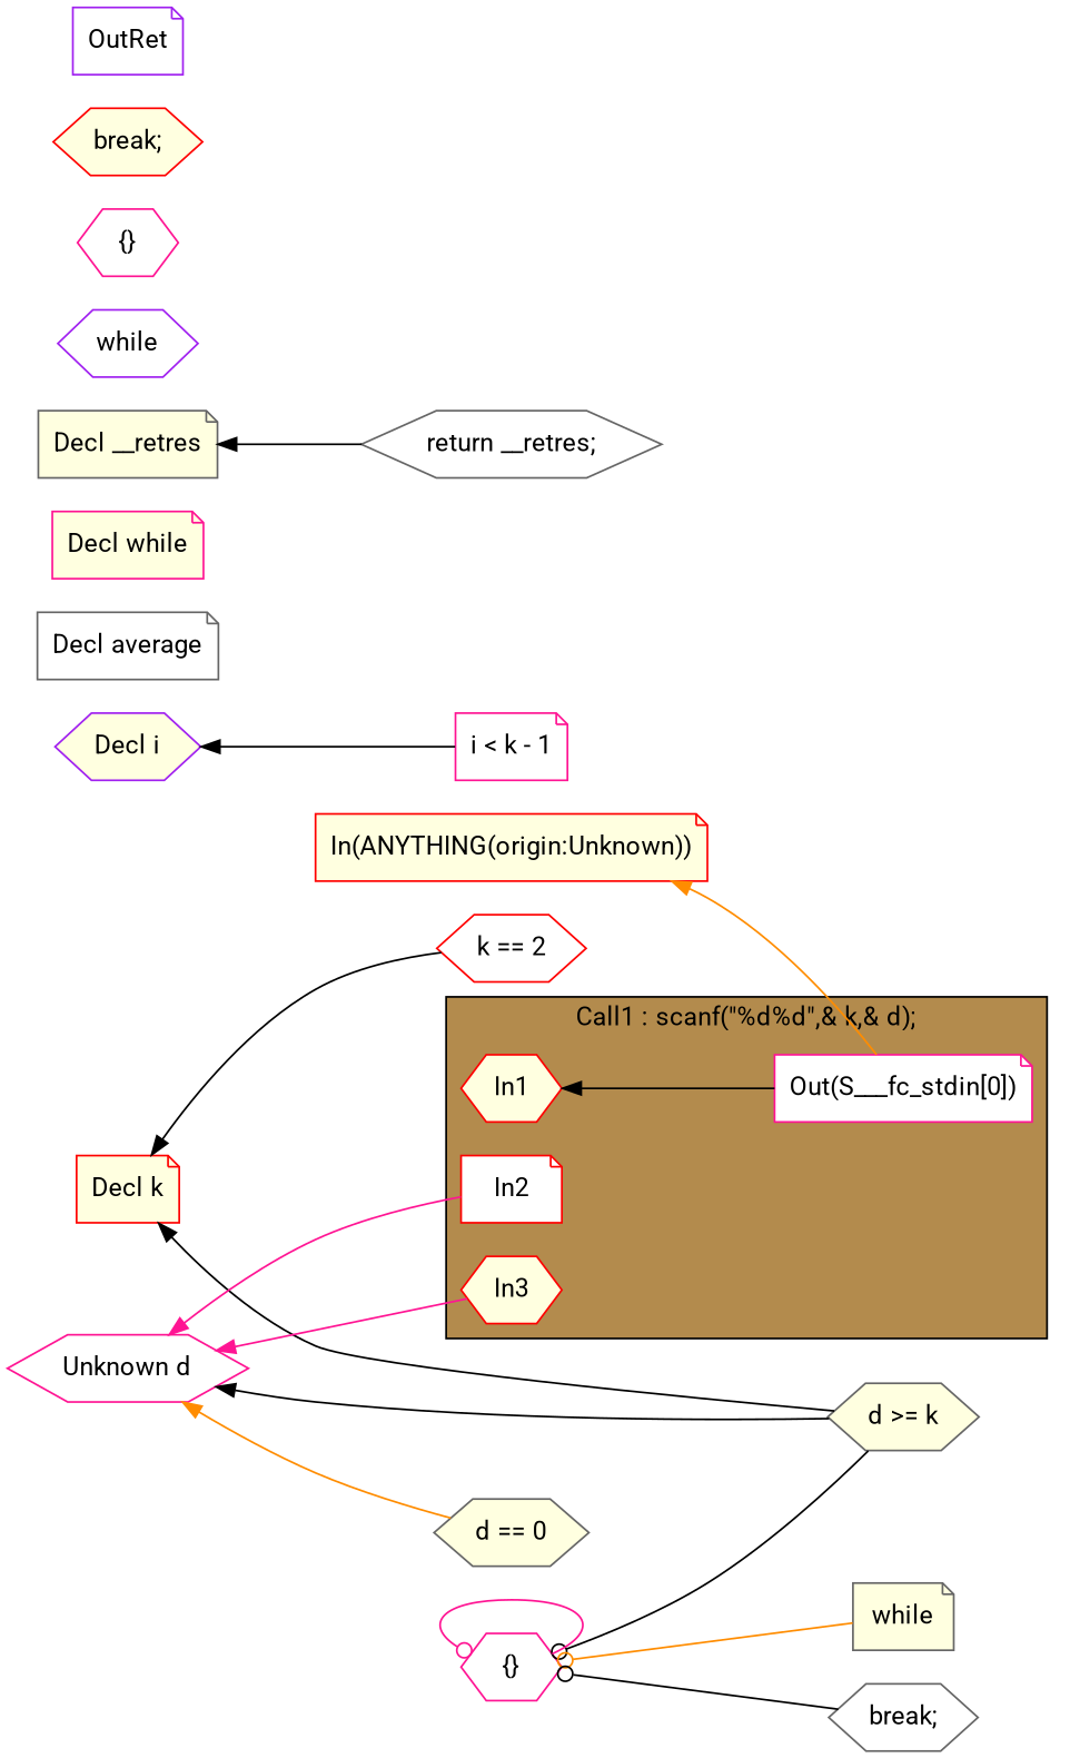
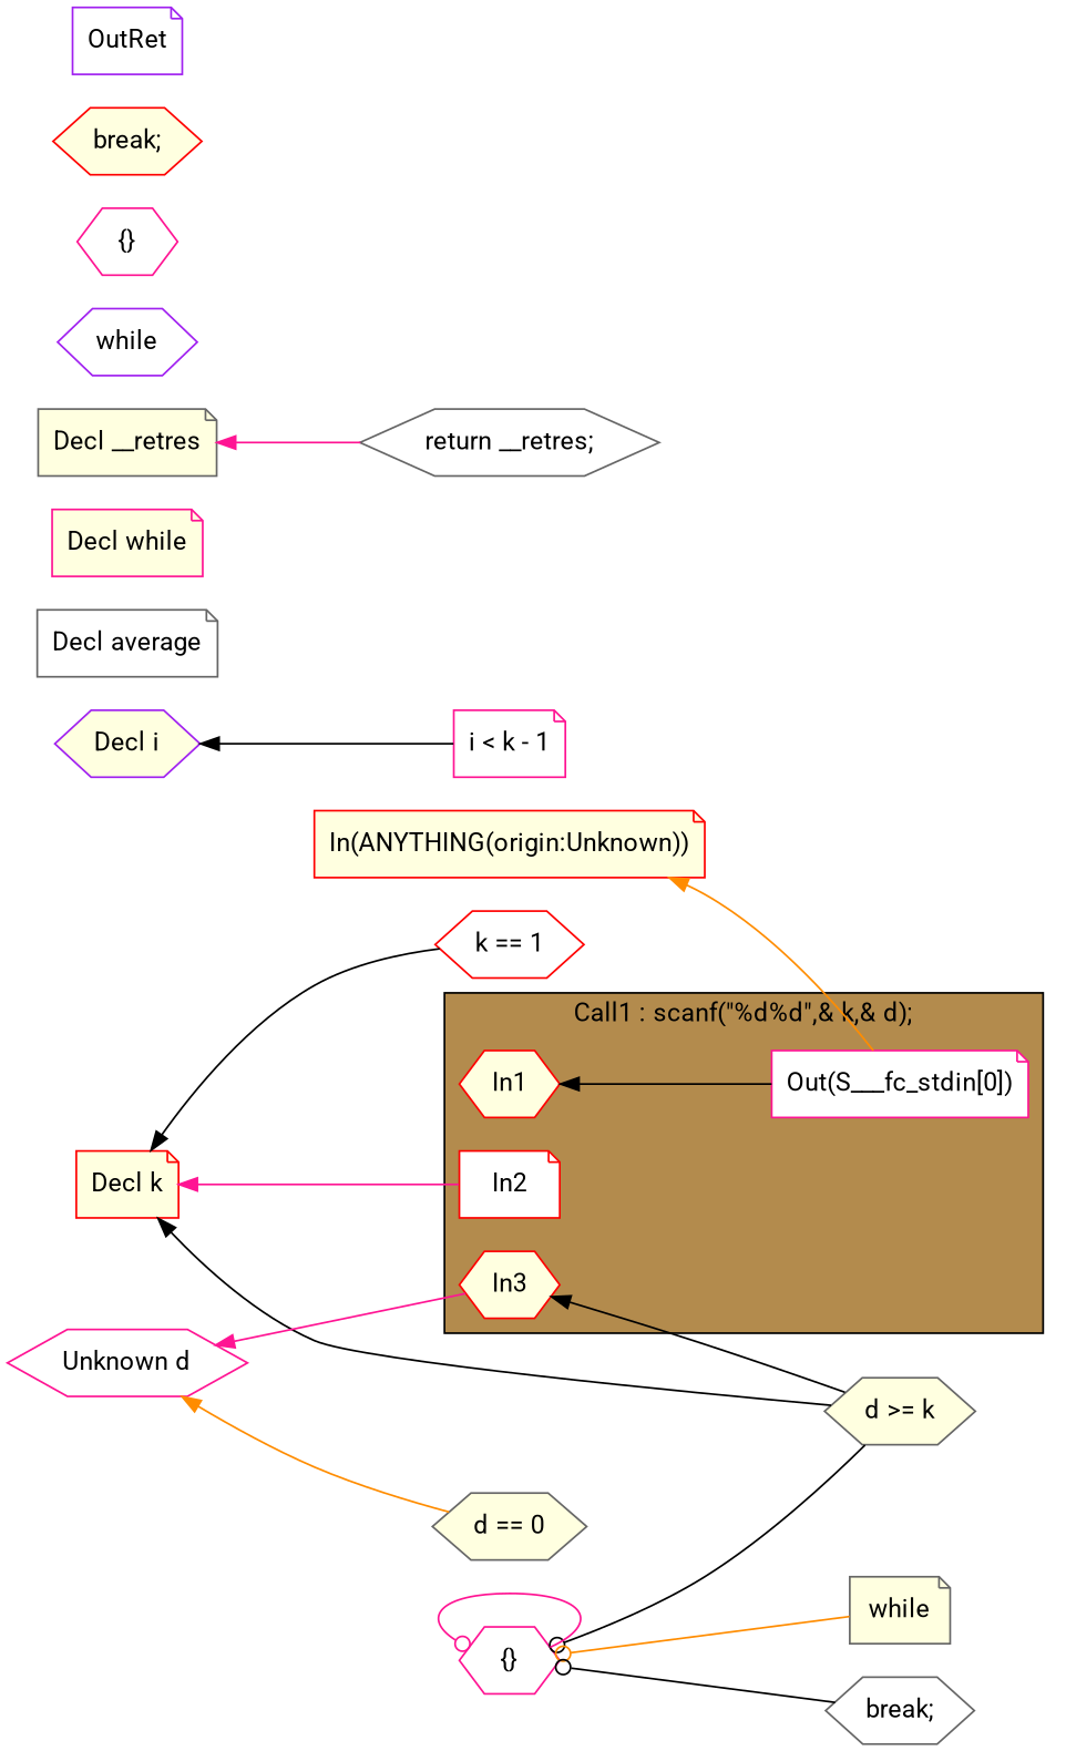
  digraph {
    fontname=Roboto
    rankdir=LR
    node [color=red fillcolor=white fontname=Roboto shape=hexagon style=filled]
    edge [color=black dir=back fontname=Roboto]
    n1 [fillcolor=lightyellow label=In1]
    n2 [label=In2 shape=note]
    n3 [fillcolor=lightyellow label=In3]
    n4 [color=deeppink label="Out(S___fc_stdin[0])" shape=note]
    n5 [fillcolor=lightyellow label="Decl k" shape=note]
-   n6 [label="k == 2"]
+   n6 [label="k == 1"]
    n7 [color=gray40 fillcolor=lightyellow label="d >= k"]
    n8 [color=deeppink label="i < k - 1" shape=note]
    n9 [color=deeppink label="Unknown d"]
    n10 [color=gray40 fillcolor=lightyellow label="d == 0"]
    n11 [color=purple fillcolor=lightyellow label="Decl i"]
    n12 [color=gray40 label="Decl average" shape=note]
    n13 [color=deeppink fillcolor=lightyellow label="Decl while" shape=note]
    n14 [color=gray40 fillcolor=lightyellow label="Decl __retres" shape=note]
    n15 [color=gray40 label="return __retres;"]
    n16 [color=gray40 fillcolor=lightyellow label=while shape=note]
    n17 [color=deeppink label="{}"]
    n18 [color=gray40 label="break;"]
    n19 [color=purple label=while]
    n20 [color=deeppink label="{}"]
    n21 [fillcolor=lightyellow label="break;"]
    n22 [color=purple label=OutRet shape=note]
    n23 [fillcolor=lightyellow label="In(ANYTHING(origin:Unknown))" shape=note]
    subgraph cluster_1 {
      fillcolor="#B38B4D"
      label="Call1 : scanf(\"%d%d\",& k,& d);"
      style=filled
      n1
      n2
      n3
      n4
    }
    n1 -> n4
-   n9 -> n2 [color=deeppink]
+   n5 -> n2 [color=deeppink]
    n5 -> n6
    n5 -> n7
    n9 -> n3 [color=deeppink]
-   n9 -> n7
+   n3 -> n7
    n9 -> n10 [color=darkorange]
    n11 -> n8
-   n14 -> n15
+   n14 -> n15 [color=deeppink]
    n17 -> n7 [arrowtail=odot]
    n17 -> n16 [arrowtail=odot color=darkorange]
    n17 -> n17 [arrowtail=odot color=deeppink]
    n17 -> n18 [arrowtail=odot]
    n23 -> n4 [color=darkorange]
  }
